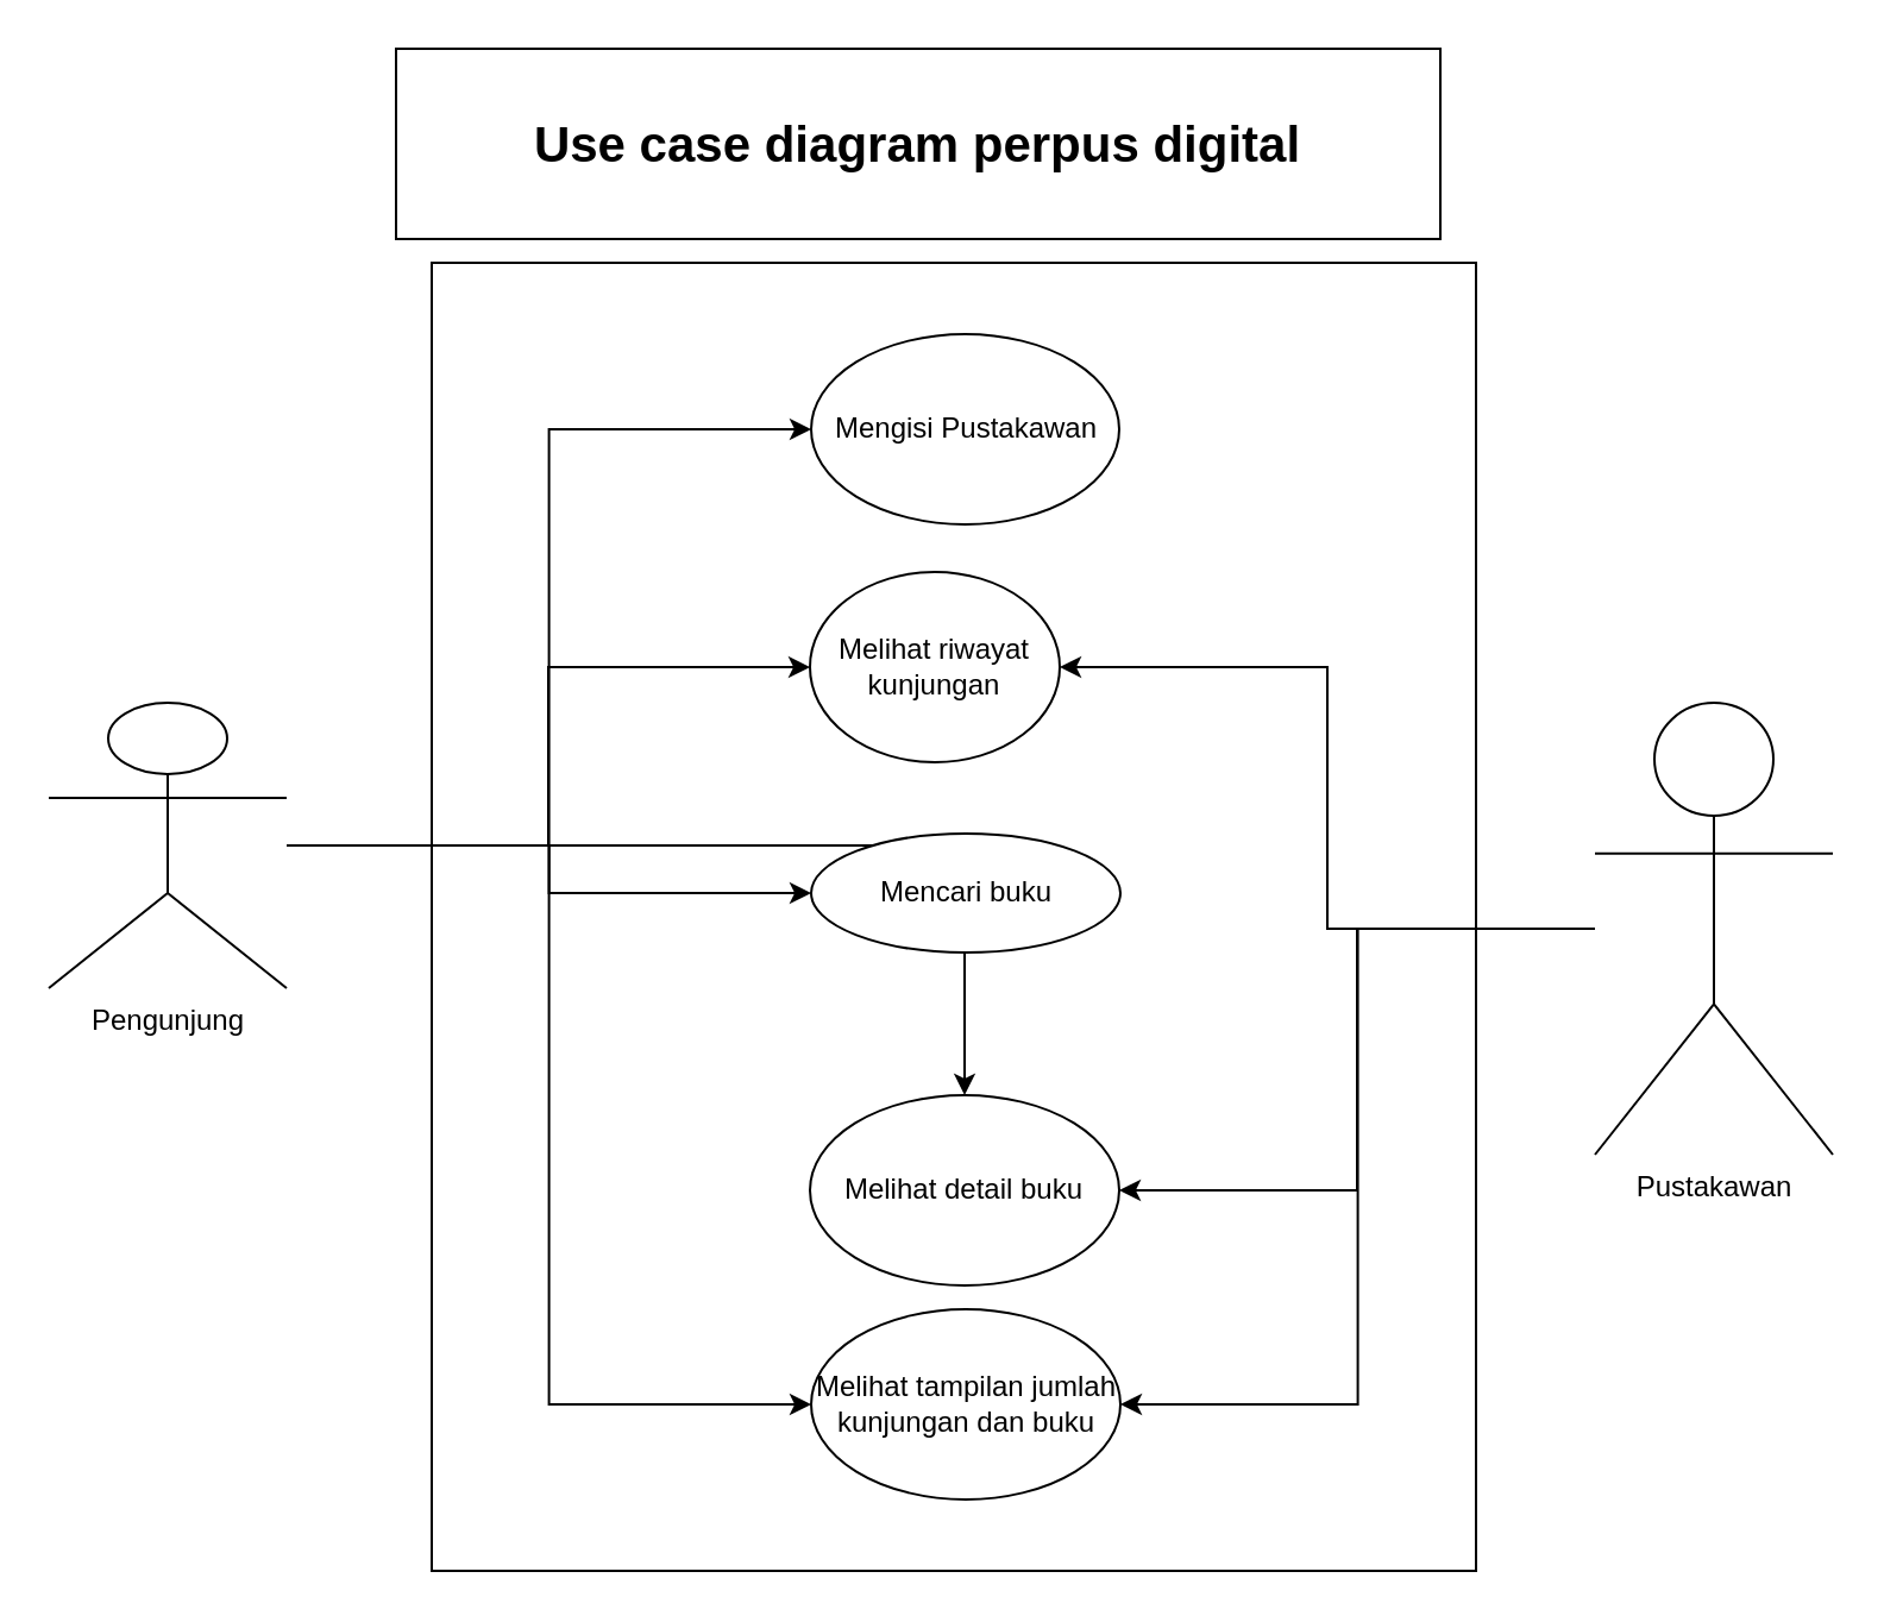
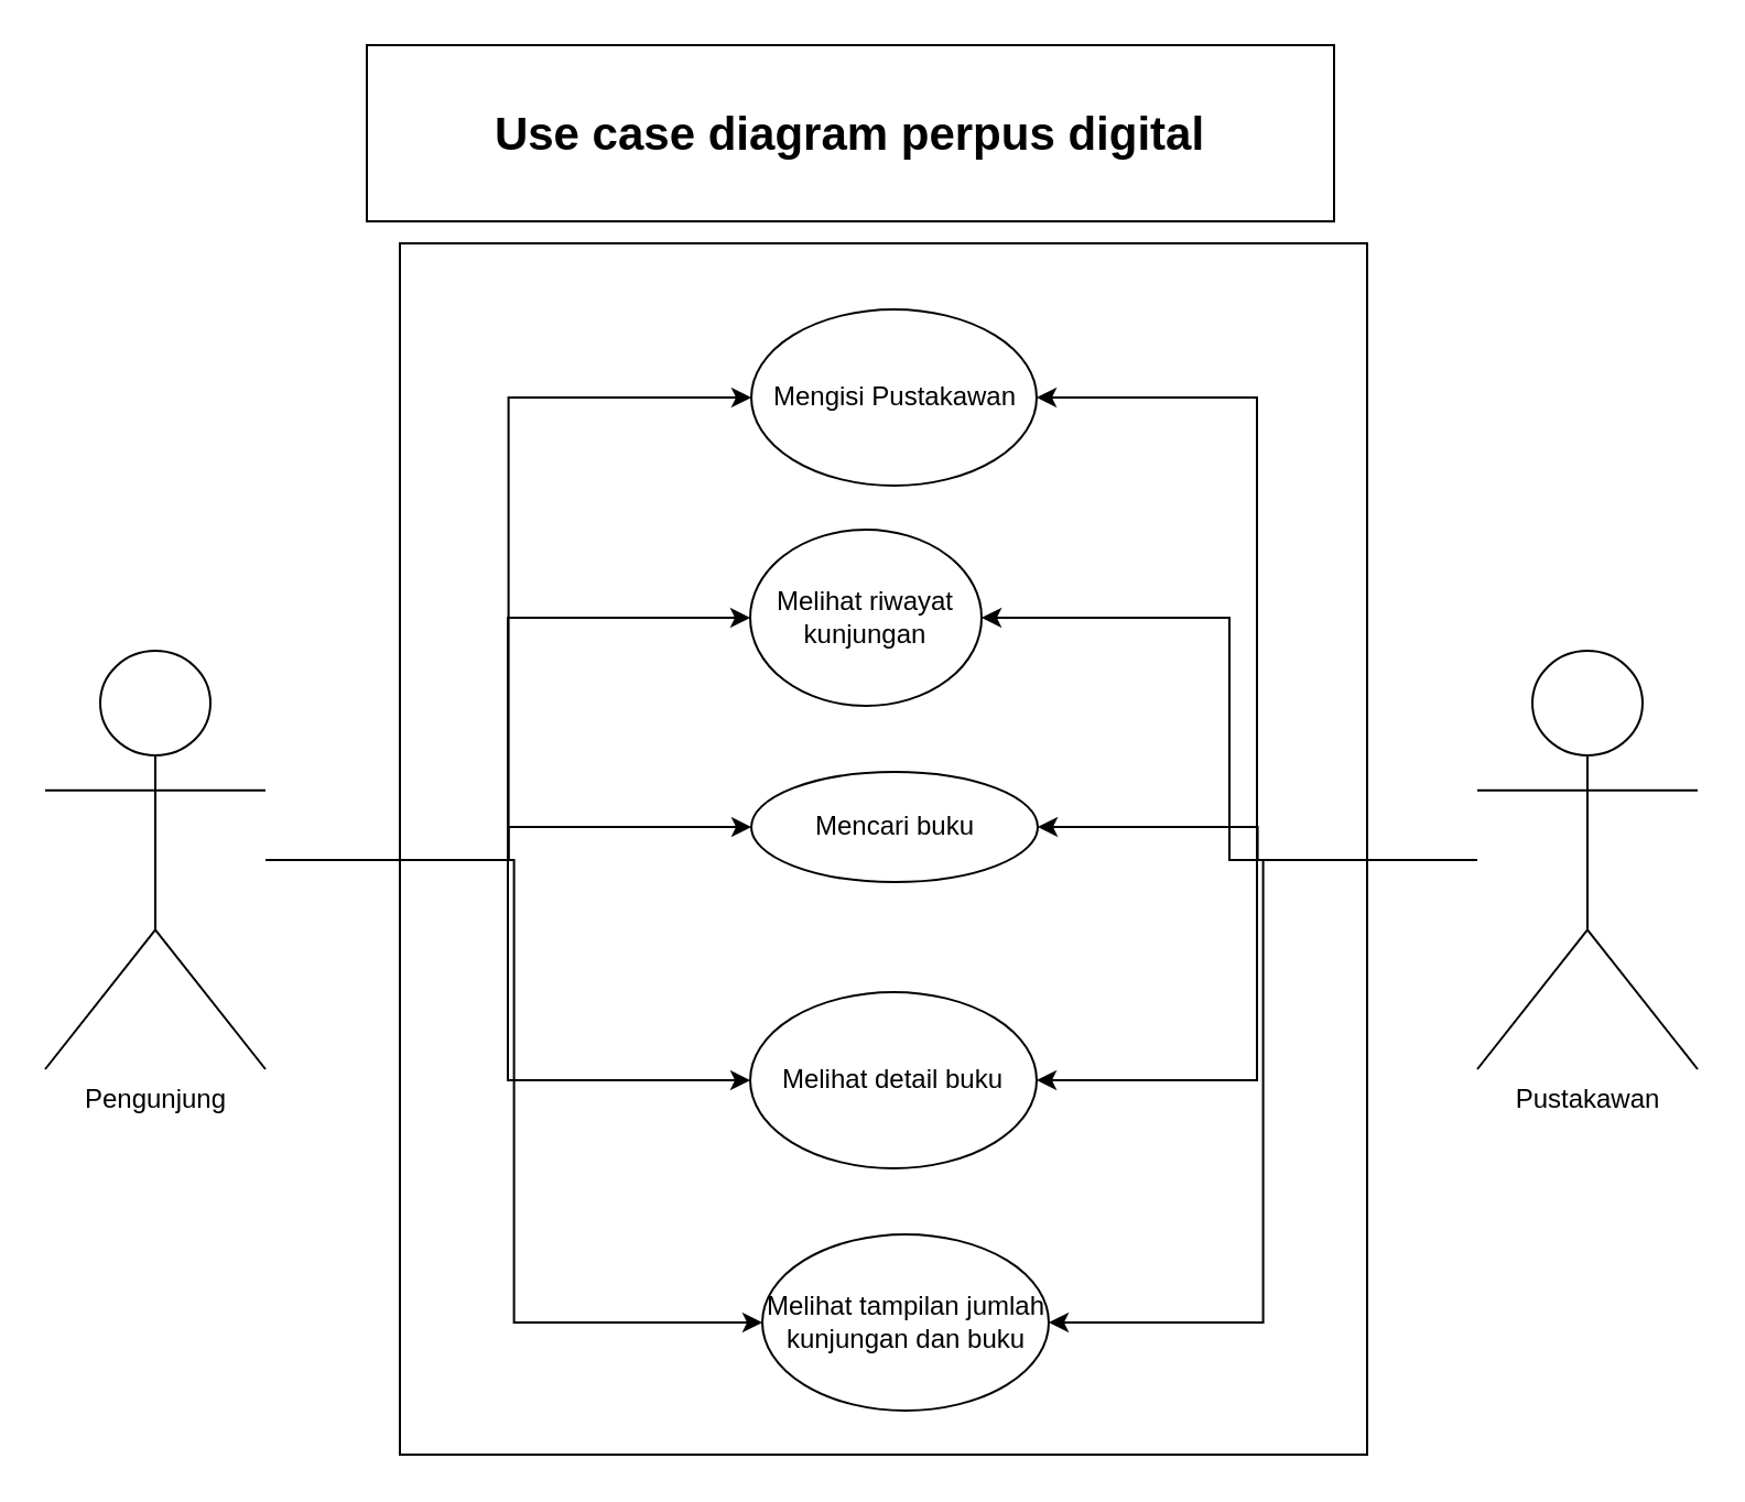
  <mxCell id="0" />
  <mxCell id="1" parent="0" />
  <mxCell id="2" value="&lt;font style=&quot;font-size: 21px;&quot;&gt;&lt;b&gt;Use case diagram perpus digital&lt;/b&gt;&lt;/font&gt;" style="rounded=0;whiteSpace=wrap;html=1;" parent="1" vertex="1"><mxGeometry x="166" y="20" width="439" height="80" as="geometry" /></mxCell>
  <mxCell id="3" value="" style="rounded=0;whiteSpace=wrap;html=1;" parent="1" vertex="1"><mxGeometry x="181" y="110" width="439" height="550" as="geometry" /></mxCell>
  <mxCell id="4" style="edgeStyle=orthogonalEdgeStyle;rounded=0;orthogonalLoop=1;jettySize=auto;html=1;entryX=0;entryY=0.5;entryDx=0;entryDy=0;" parent="1" source="9" target="16" edge="1"><mxGeometry relative="1" as="geometry"><mxPoint x="300" y="180" as="targetPoint" /></mxGeometry></mxCell>
  <mxCell id="5" style="edgeStyle=orthogonalEdgeStyle;rounded=0;orthogonalLoop=1;jettySize=auto;html=1;" parent="1" source="9" target="17" edge="1"><mxGeometry relative="1" as="geometry"><mxPoint x="300" y="290" as="targetPoint" /></mxGeometry></mxCell>
  <mxCell id="6" style="edgeStyle=orthogonalEdgeStyle;rounded=0;orthogonalLoop=1;jettySize=auto;html=1;" parent="1" source="9" target="18" edge="1"><mxGeometry relative="1" as="geometry"><mxPoint x="300" y="400" as="targetPoint" /></mxGeometry></mxCell>
  <mxCell id="7" style="edgeStyle=orthogonalEdgeStyle;rounded=0;orthogonalLoop=1;jettySize=auto;html=1;" parent="1" source="9" target="19" edge="1"><mxGeometry relative="1" as="geometry"><mxPoint x="300" y="510" as="targetPoint" /></mxGeometry></mxCell>
  <mxCell id="8" style="edgeStyle=orthogonalEdgeStyle;rounded=0;orthogonalLoop=1;jettySize=auto;html=1;entryX=0;entryY=0.5;entryDx=0;entryDy=0;" parent="1" source="9" target="20" edge="1"><mxGeometry relative="1" as="geometry"><mxPoint x="300" y="620" as="targetPoint" /></mxGeometry></mxCell>
- <mxCell id="9" value="Pengunjung" style="shape=umlActor;verticalLabelPosition=bottom;verticalAlign=top;html=1;outlineConnect=0;" parent="1" vertex="1"><mxGeometry x="20" y="295" width="100" height="120" as="geometry" /></mxCell>
+ <mxCell id="9" value="Pengunjung" style="shape=umlActor;verticalLabelPosition=bottom;verticalAlign=top;html=1;outlineConnect=0;" parent="1" vertex="1"><mxGeometry x="20" y="295" width="100" height="190" as="geometry" /></mxCell>
  <mxCell id="10" style="edgeStyle=orthogonalEdgeStyle;rounded=0;orthogonalLoop=1;jettySize=auto;html=1;" parent="1" source="15" target="17" edge="1"><mxGeometry relative="1" as="geometry"><mxPoint x="500" y="290" as="targetPoint" /></mxGeometry></mxCell>
  <mxCell id="11" style="edgeStyle=orthogonalEdgeStyle;rounded=0;orthogonalLoop=1;jettySize=auto;html=1;entryX=1;entryY=0.5;entryDx=0;entryDy=0;" parent="1" source="15" target="20" edge="1"><mxGeometry relative="1" as="geometry"><mxPoint x="500" y="620" as="targetPoint" /></mxGeometry></mxCell>
+ <mxCell id="12" style="edgeStyle=orthogonalEdgeStyle;rounded=0;orthogonalLoop=1;jettySize=auto;html=1;entryX=1;entryY=0.5;entryDx=0;entryDy=0;" parent="1" source="15" target="18" edge="1"><mxGeometry relative="1" as="geometry"><mxPoint x="500" y="400" as="targetPoint" /></mxGeometry></mxCell>
  <mxCell id="13" style="edgeStyle=orthogonalEdgeStyle;rounded=0;orthogonalLoop=1;jettySize=auto;html=1;entryX=1;entryY=0.5;entryDx=0;entryDy=0;" parent="1" source="15" target="19" edge="1"><mxGeometry relative="1" as="geometry"><mxPoint x="500" y="510" as="targetPoint" /></mxGeometry></mxCell>
+ <mxCell id="14" style="edgeStyle=orthogonalEdgeStyle;rounded=0;orthogonalLoop=1;jettySize=auto;html=1;entryX=1;entryY=0.5;entryDx=0;entryDy=0;" parent="1" source="15" target="16" edge="1"><mxGeometry relative="1" as="geometry"><mxPoint x="500" y="180" as="targetPoint" /></mxGeometry></mxCell>
  <mxCell id="15" value="Pustakawan" style="shape=umlActor;verticalLabelPosition=bottom;verticalAlign=top;html=1;outlineConnect=0;" parent="1" vertex="1"><mxGeometry x="670" y="295" width="100" height="190" as="geometry" /></mxCell>
  <mxCell id="16" value="Mengisi Pustakawan" style="ellipse;whiteSpace=wrap;html=1;" vertex="1" parent="1"><mxGeometry x="340.5" y="140" width="129.5" height="80" as="geometry" /></mxCell>
  <mxCell id="17" value="Melihat riwayat kunjungan" style="ellipse;whiteSpace=wrap;html=1;" vertex="1" parent="1"><mxGeometry x="340" y="240" width="105" height="80" as="geometry" /></mxCell>
  <mxCell id="18" value="Mencari buku" style="ellipse;whiteSpace=wrap;html=1;" vertex="1" parent="1"><mxGeometry x="340.5" y="350" width="130" height="50" as="geometry" /></mxCell>
- <mxCell id="19" value="Melihat detail buku" style="ellipse;whiteSpace=wrap;html=1;" vertex="1" parent="1"><mxGeometry x="340" y="460" width="130" height="80" as="geometry" /></mxCell>
- <mxCell id="20" value="Melihat tampilan jumlah kunjungan dan buku" style="ellipse;whiteSpace=wrap;html=1;" vertex="1" parent="1"><mxGeometry x="340.5" y="550" width="130" height="80" as="geometry" /></mxCell>
+ <mxCell id="19" value="Melihat detail buku" style="ellipse;whiteSpace=wrap;html=1;" vertex="1" parent="1"><mxGeometry x="340" y="450" width="130" height="80" as="geometry" /></mxCell>
+ <mxCell id="20" value="Melihat tampilan jumlah kunjungan dan buku" style="ellipse;whiteSpace=wrap;html=1;" vertex="1" parent="1"><mxGeometry x="345.5" y="560" width="130" height="80" as="geometry" /></mxCell>
